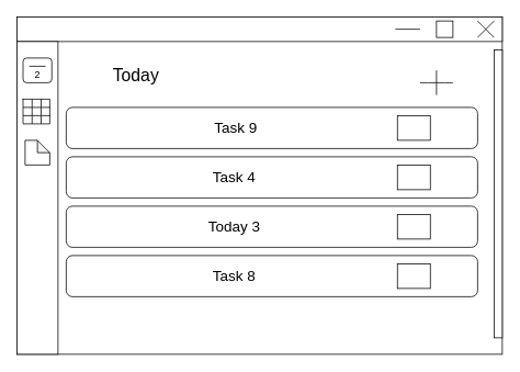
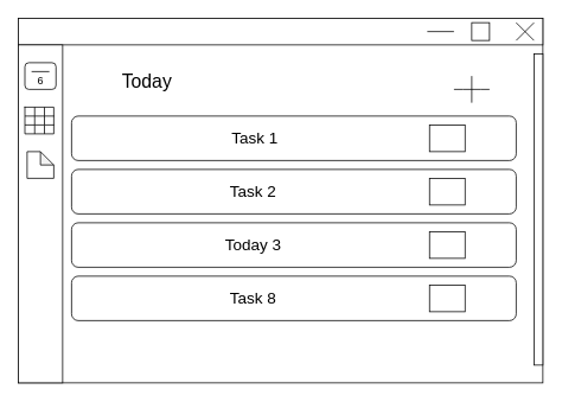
  <mxCell id="0" />
  <mxCell id="1" parent="0" />
  <mxCell id="2" value="" style="rounded=0;whiteSpace=wrap;html=1;" vertex="1" parent="1"><mxGeometry x="20" y="20" width="590" height="410" as="geometry" /></mxCell>
  <mxCell id="3" value="" style="rounded=0;whiteSpace=wrap;html=1;" vertex="1" parent="1"><mxGeometry x="20" y="20" width="590" height="30" as="geometry" /></mxCell>
  <mxCell id="4" value="" style="rounded=0;whiteSpace=wrap;html=1;" vertex="1" parent="1"><mxGeometry x="530" y="25" width="20" height="20" as="geometry" /></mxCell>
  <mxCell id="5" value="" style="line;strokeWidth=1;html=1;perimeter=backbonePerimeter;points=[];outlineConnect=0;" vertex="1" parent="1"><mxGeometry x="480" y="30" width="30" height="10" as="geometry" /></mxCell>
  <mxCell id="6" value="" style="endArrow=none;html=1;" edge="1" parent="1"><mxGeometry width="50" height="50" relative="1" as="geometry"><mxPoint x="580" y="45" as="sourcePoint" /><mxPoint x="600" y="25" as="targetPoint" /></mxGeometry></mxCell>
  <mxCell id="7" value="" style="endArrow=none;html=1;" edge="1" parent="1"><mxGeometry width="50" height="50" relative="1" as="geometry"><mxPoint x="580" y="25" as="sourcePoint" /><mxPoint x="600" y="45" as="targetPoint" /></mxGeometry></mxCell>
  <mxCell id="8" value="" style="rounded=0;whiteSpace=wrap;html=1;strokeWidth=1;" vertex="1" parent="1"><mxGeometry x="20" y="50" width="50" height="380" as="geometry" /></mxCell>
  <mxCell id="9" value="&lt;font style=&quot;font-size: 21px&quot;&gt;Today&lt;/font&gt;" style="text;html=1;strokeColor=none;fillColor=none;align=center;verticalAlign=middle;whiteSpace=wrap;rounded=0;" vertex="1" parent="1"><mxGeometry x="120" y="65" width="90" height="50" as="geometry" /></mxCell>
  <mxCell id="10" value="" style="rounded=1;whiteSpace=wrap;html=1;strokeWidth=1;" vertex="1" parent="1"><mxGeometry x="80" y="310" width="500" height="50" as="geometry" /></mxCell>
  <mxCell id="11" value="" style="rounded=1;whiteSpace=wrap;html=1;strokeWidth=1;" vertex="1" parent="1"><mxGeometry x="80" y="250" width="500" height="50" as="geometry" /></mxCell>
  <mxCell id="12" value="" style="rounded=1;whiteSpace=wrap;html=1;strokeWidth=1;" vertex="1" parent="1"><mxGeometry x="80" y="190" width="500" height="50" as="geometry" /></mxCell>
  <mxCell id="13" value="" style="rounded=1;whiteSpace=wrap;html=1;strokeWidth=1;" vertex="1" parent="1"><mxGeometry x="80" y="130" width="500" height="50" as="geometry" /></mxCell>
- <mxCell id="14" value="&lt;font style=&quot;font-size: 18px&quot;&gt;Task 4&lt;/font&gt;" style="text;html=1;strokeColor=none;fillColor=none;align=center;verticalAlign=middle;whiteSpace=wrap;rounded=0;" vertex="1" parent="1"><mxGeometry x="87.5" y="200" width="392.5" height="30" as="geometry" /></mxCell>
+ <mxCell id="14" value="&lt;font style=&quot;font-size: 18px&quot;&gt;Task 2&lt;/font&gt;" style="text;html=1;strokeColor=none;fillColor=none;align=center;verticalAlign=middle;whiteSpace=wrap;rounded=0;" vertex="1" parent="1"><mxGeometry x="87.5" y="200" width="392.5" height="30" as="geometry" /></mxCell>
  <mxCell id="15" value="&lt;font style=&quot;font-size: 18px&quot;&gt;Today 3&lt;/font&gt;" style="text;html=1;strokeColor=none;fillColor=none;align=center;verticalAlign=middle;whiteSpace=wrap;rounded=0;" vertex="1" parent="1"><mxGeometry x="87.5" y="260" width="392.5" height="30" as="geometry" /></mxCell>
  <mxCell id="16" value="&lt;font style=&quot;font-size: 18px&quot;&gt;Task 8&lt;/font&gt;" style="text;html=1;strokeColor=none;fillColor=none;align=center;verticalAlign=middle;whiteSpace=wrap;rounded=0;" vertex="1" parent="1"><mxGeometry x="87.5" y="320" width="392.5" height="30" as="geometry" /></mxCell>
  <mxCell id="17" value="" style="rounded=0;whiteSpace=wrap;html=1;strokeWidth=1;" vertex="1" parent="1"><mxGeometry x="482.5" y="320" width="40" height="30" as="geometry" /></mxCell>
  <mxCell id="18" value="" style="rounded=0;whiteSpace=wrap;html=1;strokeWidth=1;" vertex="1" parent="1"><mxGeometry x="482.5" y="260" width="40" height="30" as="geometry" /></mxCell>
  <mxCell id="19" value="" style="rounded=0;whiteSpace=wrap;html=1;strokeWidth=1;" vertex="1" parent="1"><mxGeometry x="482.5" y="200" width="40" height="30" as="geometry" /></mxCell>
  <mxCell id="20" value="" style="rounded=0;whiteSpace=wrap;html=1;strokeWidth=1;" vertex="1" parent="1"><mxGeometry x="482.5" y="140" width="40" height="30" as="geometry" /></mxCell>
  <mxCell id="21" value="" style="rounded=1;whiteSpace=wrap;html=1;strokeWidth=1;" vertex="1" parent="1"><mxGeometry x="27.5" y="70" width="35" height="30" as="geometry" /></mxCell>
  <mxCell id="22" value="" style="endArrow=none;html=1;strokeColor=#000000;" edge="1" parent="1"><mxGeometry width="50" height="50" relative="1" as="geometry"><mxPoint x="35" y="80" as="sourcePoint" /><mxPoint x="55" y="80" as="targetPoint" /></mxGeometry></mxCell>
- <mxCell id="23" value="2" style="text;html=1;strokeColor=none;fillColor=none;align=center;verticalAlign=middle;whiteSpace=wrap;rounded=0;" vertex="1" parent="1"><mxGeometry x="27.5" y="80" width="35" height="20" as="geometry" /></mxCell>
+ <mxCell id="23" value="6" style="text;html=1;strokeColor=none;fillColor=none;align=center;verticalAlign=middle;whiteSpace=wrap;rounded=0;" vertex="1" parent="1"><mxGeometry x="27.5" y="80" width="35" height="20" as="geometry" /></mxCell>
  <mxCell id="24" value="" style="shape=table;html=1;whiteSpace=wrap;startSize=0;container=1;collapsible=0;childLayout=tableLayout;strokeWidth=1;" vertex="1" parent="1"><mxGeometry x="27.5" y="120" width="32.5" height="30" as="geometry" /></mxCell>
  <mxCell id="25" value="" style="shape=partialRectangle;html=1;whiteSpace=wrap;collapsible=0;dropTarget=0;pointerEvents=0;fillColor=none;top=0;left=0;bottom=0;right=0;points=[[0,0.5],[1,0.5]];portConstraint=eastwest;" vertex="1" parent="24"><mxGeometry width="32.5" height="10" as="geometry" /></mxCell>
  <mxCell id="26" value="" style="shape=partialRectangle;html=1;whiteSpace=wrap;connectable=0;fillColor=none;top=0;left=0;bottom=0;right=0;overflow=hidden;" vertex="1" parent="25"><mxGeometry width="11" height="10" as="geometry" /></mxCell>
  <mxCell id="27" value="" style="shape=partialRectangle;html=1;whiteSpace=wrap;connectable=0;fillColor=none;top=0;left=0;bottom=0;right=0;overflow=hidden;" vertex="1" parent="25"><mxGeometry x="11" width="11" height="10" as="geometry" /></mxCell>
  <mxCell id="28" value="" style="shape=partialRectangle;html=1;whiteSpace=wrap;connectable=0;fillColor=none;top=0;left=0;bottom=0;right=0;overflow=hidden;" vertex="1" parent="25"><mxGeometry x="22" width="11" height="10" as="geometry" /></mxCell>
  <mxCell id="29" value="" style="shape=partialRectangle;html=1;whiteSpace=wrap;collapsible=0;dropTarget=0;pointerEvents=0;fillColor=none;top=0;left=0;bottom=0;right=0;points=[[0,0.5],[1,0.5]];portConstraint=eastwest;" vertex="1" parent="24"><mxGeometry y="10" width="32.5" height="10" as="geometry" /></mxCell>
  <mxCell id="30" value="" style="shape=partialRectangle;html=1;whiteSpace=wrap;connectable=0;fillColor=none;top=0;left=0;bottom=0;right=0;overflow=hidden;" vertex="1" parent="29"><mxGeometry width="11" height="10" as="geometry" /></mxCell>
  <mxCell id="31" value="" style="shape=partialRectangle;html=1;whiteSpace=wrap;connectable=0;fillColor=none;top=0;left=0;bottom=0;right=0;overflow=hidden;" vertex="1" parent="29"><mxGeometry x="11" width="11" height="10" as="geometry" /></mxCell>
  <mxCell id="32" value="" style="shape=partialRectangle;html=1;whiteSpace=wrap;connectable=0;fillColor=none;top=0;left=0;bottom=0;right=0;overflow=hidden;" vertex="1" parent="29"><mxGeometry x="22" width="11" height="10" as="geometry" /></mxCell>
  <mxCell id="33" value="" style="shape=partialRectangle;html=1;whiteSpace=wrap;collapsible=0;dropTarget=0;pointerEvents=0;fillColor=none;top=0;left=0;bottom=0;right=0;points=[[0,0.5],[1,0.5]];portConstraint=eastwest;" vertex="1" parent="24"><mxGeometry y="20" width="32.5" height="10" as="geometry" /></mxCell>
  <mxCell id="34" value="" style="shape=partialRectangle;html=1;whiteSpace=wrap;connectable=0;fillColor=none;top=0;left=0;bottom=0;right=0;overflow=hidden;" vertex="1" parent="33"><mxGeometry width="11" height="10" as="geometry" /></mxCell>
  <mxCell id="35" value="" style="shape=partialRectangle;html=1;whiteSpace=wrap;connectable=0;fillColor=none;top=0;left=0;bottom=0;right=0;overflow=hidden;" vertex="1" parent="33"><mxGeometry x="11" width="11" height="10" as="geometry" /></mxCell>
  <mxCell id="36" value="" style="shape=partialRectangle;html=1;whiteSpace=wrap;connectable=0;fillColor=none;top=0;left=0;bottom=0;right=0;overflow=hidden;" vertex="1" parent="33"><mxGeometry x="22" width="11" height="10" as="geometry" /></mxCell>
  <mxCell id="37" value="" style="rounded=0;whiteSpace=wrap;html=1;strokeWidth=1;" vertex="1" parent="1"><mxGeometry x="600" y="60" width="10" height="350" as="geometry" /></mxCell>
  <mxCell id="38" value="" style="shape=note;whiteSpace=wrap;html=1;backgroundOutline=1;darkOpacity=0.05;strokeWidth=1;size=15;" vertex="1" parent="1"><mxGeometry x="30" y="170" width="30" height="30" as="geometry" /></mxCell>
- <mxCell id="39" value="&lt;font style=&quot;font-size: 18px&quot;&gt;Task 9&lt;/font&gt;" style="text;html=1;strokeColor=none;fillColor=none;align=center;verticalAlign=middle;whiteSpace=wrap;rounded=0;" vertex="1" parent="1"><mxGeometry x="90" y="140" width="392.5" height="30" as="geometry" /></mxCell>
+ <mxCell id="39" value="&lt;font style=&quot;font-size: 18px&quot;&gt;Task 1&lt;/font&gt;" style="text;html=1;strokeColor=none;fillColor=none;align=center;verticalAlign=middle;whiteSpace=wrap;rounded=0;" vertex="1" parent="1"><mxGeometry x="90" y="140" width="392.5" height="30" as="geometry" /></mxCell>
  <mxCell id="40" value="" style="endArrow=none;html=1;strokeColor=#000000;" edge="1" parent="1"><mxGeometry width="50" height="50" relative="1" as="geometry"><mxPoint x="530" y="115" as="sourcePoint" /><mxPoint x="530" y="85" as="targetPoint" /></mxGeometry></mxCell>
  <mxCell id="41" value="" style="endArrow=none;html=1;strokeColor=#000000;" edge="1" parent="1"><mxGeometry width="50" height="50" relative="1" as="geometry"><mxPoint x="550" y="100" as="sourcePoint" /><mxPoint x="510" y="100" as="targetPoint" /><Array as="points"><mxPoint x="530" y="100" /></Array></mxGeometry></mxCell>
